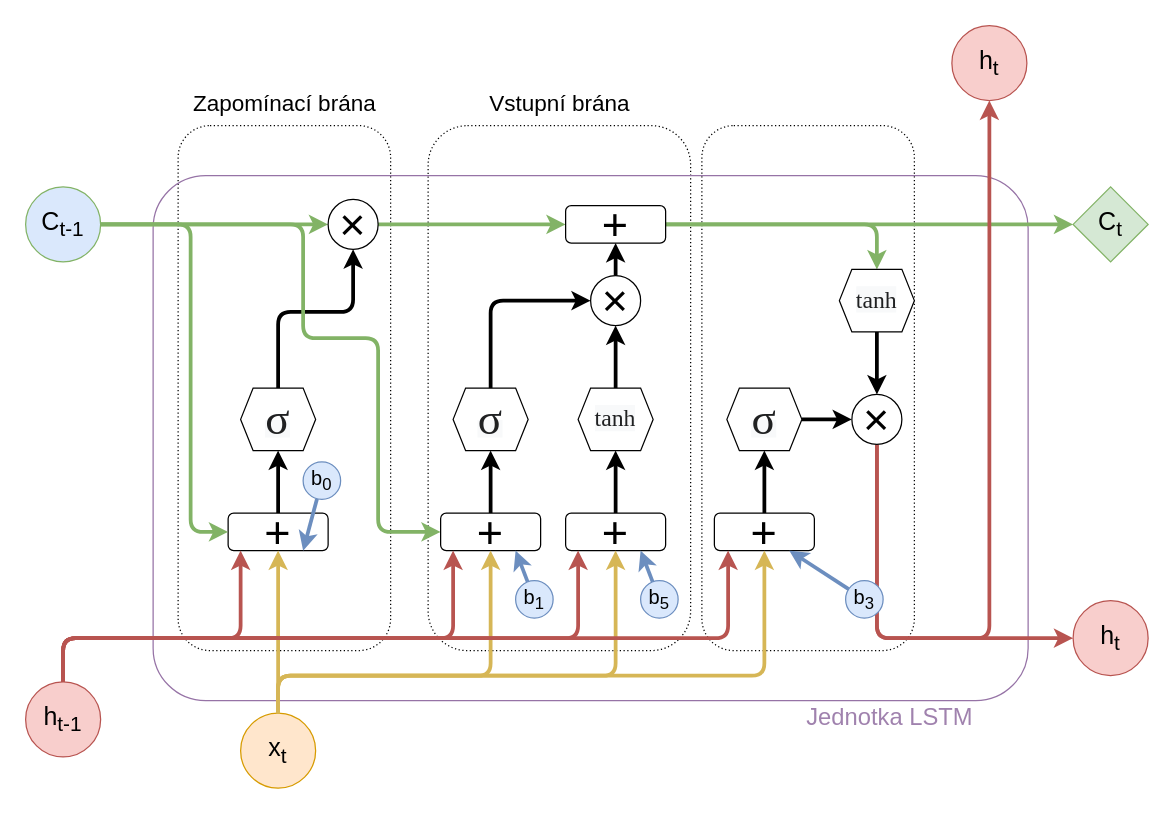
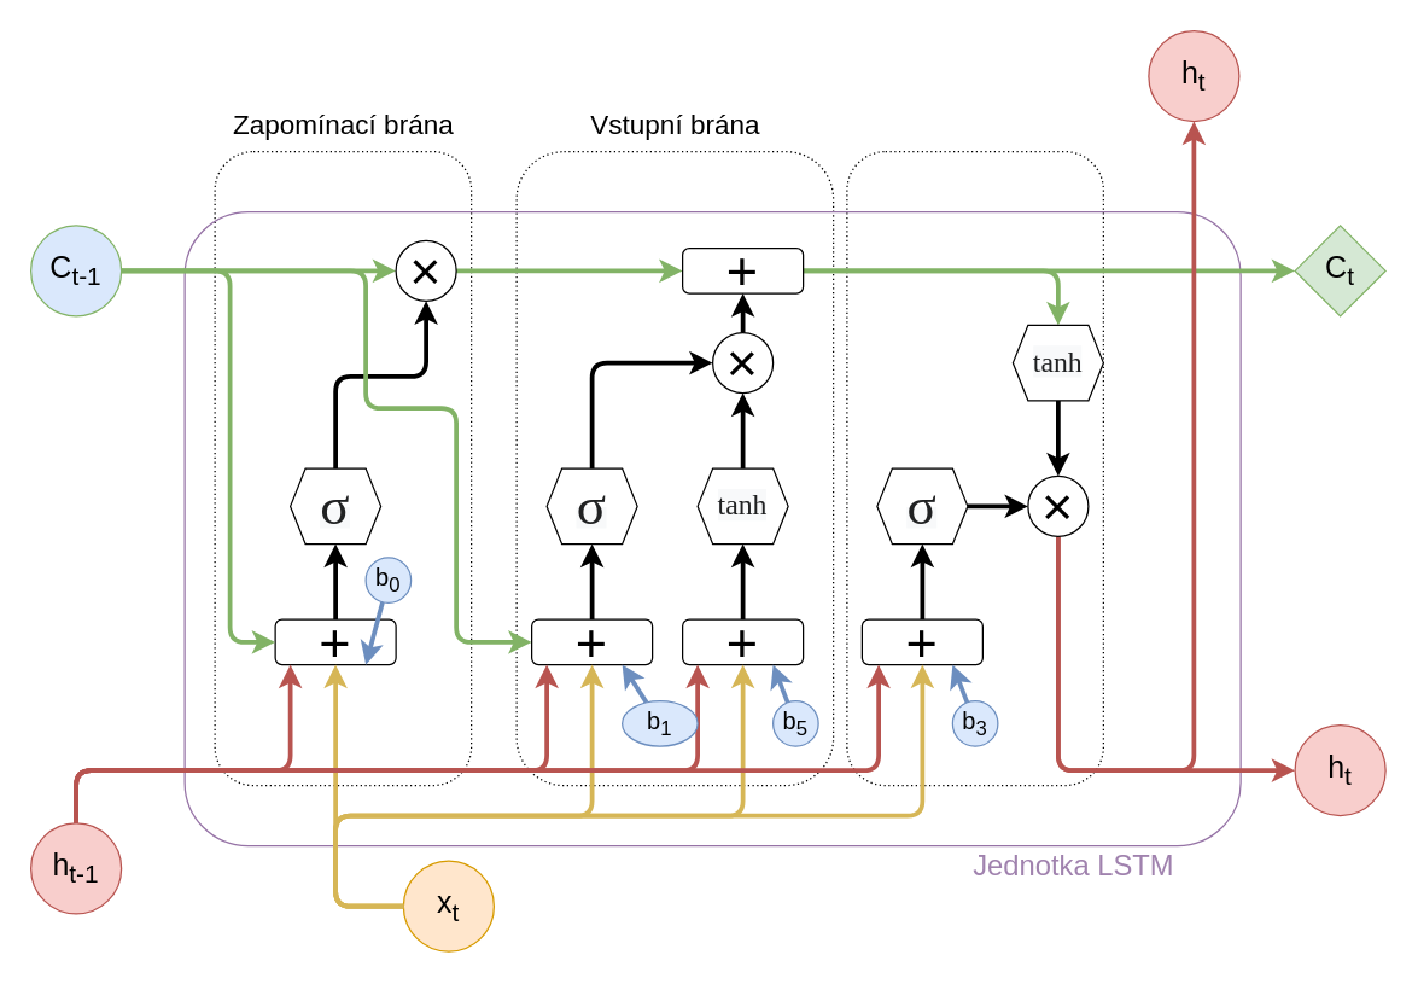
  <mxCell id="0" />
  <mxCell id="1" parent="0" />
  <mxCell id="2" value="" style="rounded=1;whiteSpace=wrap;html=1;fillColor=none;dashed=1;dashPattern=1 2;" vertex="1" parent="1"><mxGeometry x="142" y="100" width="170" height="420" as="geometry" /></mxCell>
  <mxCell id="3" value="" style="rounded=1;whiteSpace=wrap;html=1;fillColor=none;dashed=1;dashPattern=1 2;" vertex="1" parent="1"><mxGeometry x="342" y="100" width="210" height="420" as="geometry" /></mxCell>
  <mxCell id="4" value="" style="rounded=1;whiteSpace=wrap;html=1;fillColor=none;dashed=1;dashPattern=1 2;" vertex="1" parent="1"><mxGeometry x="561" y="100" width="170" height="420" as="geometry" /></mxCell>
  <mxCell id="5" value="" style="rounded=1;whiteSpace=wrap;html=1;fillColor=none;strokeColor=#9673a6;arcSize=10;" vertex="1" parent="1"><mxGeometry y="140" width="700" height="420" as="geometry" x="122" /></mxCell>
  <mxCell id="6" style="edgeStyle=orthogonalEdgeStyle;html=1;exitX=1;exitY=0.5;exitDx=0;exitDy=0;strokeWidth=3;fillColor=#d5e8d4;strokeColor=#82b366;" edge="1" parent="1" source="7" target="9"><mxGeometry relative="1" as="geometry" /></mxCell>
  <mxCell id="7" value="C&lt;sub&gt;t-1&lt;/sub&gt;" style="ellipse;whiteSpace=wrap;html=1;aspect=fixed;fontSize=20;fillColor=#dae8fc;strokeColor=#82b366;" vertex="1" parent="1"><mxGeometry x="20" y="149" width="60" height="60" as="geometry" /></mxCell>
  <mxCell id="8" style="edgeStyle=orthogonalEdgeStyle;html=1;strokeWidth=3;fillColor=#d5e8d4;strokeColor=#82b366;" edge="1" parent="1" source="9" target="14"><mxGeometry relative="1" as="geometry" /></mxCell>
  <mxCell id="9" value="&lt;font style=&quot;font-size: 36px;&quot;&gt;×&lt;/font&gt;" style="ellipse;whiteSpace=wrap;html=1;aspect=fixed;" vertex="1" parent="1"><mxGeometry x="262" y="159" width="40" height="40" as="geometry" /></mxCell>
  <mxCell id="10" style="edgeStyle=none;html=1;exitX=0.5;exitY=0;exitDx=0;exitDy=0;strokeWidth=3;" edge="1" parent="1" source="11" target="20"><mxGeometry relative="1" as="geometry" /></mxCell>
  <mxCell id="11" value="&lt;font style=&quot;font-size: 36px;&quot;&gt;+&lt;/font&gt;" style="rounded=1;whiteSpace=wrap;html=1;" vertex="1" parent="1"><mxGeometry x="182" y="410" width="80" height="30" as="geometry" /></mxCell>
  <mxCell id="12" style="edgeStyle=orthogonalEdgeStyle;html=1;strokeWidth=3;fillColor=#d5e8d4;strokeColor=#82b366;" edge="1" parent="1" source="14" target="43"><mxGeometry relative="1" as="geometry" /></mxCell>
  <mxCell id="13" style="edgeStyle=none;html=1;strokeWidth=3;fillColor=#d5e8d4;strokeColor=#82b366;" edge="1" parent="1" source="14" target="47"><mxGeometry relative="1" as="geometry" /></mxCell>
  <mxCell id="14" value="&lt;font style=&quot;font-size: 36px;&quot;&gt;+&lt;/font&gt;" style="rounded=1;whiteSpace=wrap;html=1;" vertex="1" parent="1"><mxGeometry x="452" y="164" width="80" height="30" as="geometry" /></mxCell>
  <mxCell id="15" style="edgeStyle=orthogonalEdgeStyle;html=1;strokeWidth=3;fillColor=#fff2cc;strokeColor=#d6b656;" edge="1" parent="1" source="16" target="11"><mxGeometry relative="1" as="geometry"><mxPoint x="222" y="456" as="targetPoint" /></mxGeometry></mxCell>
- <mxCell id="16" value="x&lt;sub&gt;t&lt;/sub&gt;" style="ellipse;whiteSpace=wrap;html=1;aspect=fixed;fontSize=20;fillColor=#ffe6cc;strokeColor=#d79b00;" vertex="1" parent="1"><mxGeometry x="192" y="570" width="60" height="60" as="geometry" /></mxCell>
+ <mxCell id="16" value="x&lt;sub&gt;t&lt;/sub&gt;" style="ellipse;whiteSpace=wrap;html=1;aspect=fixed;fontSize=20;fillColor=#ffe6cc;strokeColor=#d79b00;" vertex="1" parent="1"><mxGeometry x="267" y="570" width="60" height="60" as="geometry" /></mxCell>
  <mxCell id="17" value="h&lt;sub&gt;t-1&lt;/sub&gt;" style="ellipse;whiteSpace=wrap;html=1;aspect=fixed;fontSize=20;fillColor=#f8cecc;strokeColor=#b85450;" vertex="1" parent="1"><mxGeometry x="20" y="545" width="60" height="60" as="geometry" /></mxCell>
  <mxCell id="18" style="edgeStyle=orthogonalEdgeStyle;html=1;strokeWidth=3;fillColor=#f8cecc;strokeColor=#b85450;" edge="1" parent="1" source="17" target="11"><mxGeometry relative="1" as="geometry"><mxPoint x="61.732" y="506" as="sourcePoint" /><mxPoint x="192" y="456" as="targetPoint" /><Array as="points"><mxPoint x="192" y="510" /></Array></mxGeometry></mxCell>
  <mxCell id="19" style="edgeStyle=orthogonalEdgeStyle;html=1;strokeWidth=3;" edge="1" parent="1" source="20" target="9"><mxGeometry relative="1" as="geometry"><mxPoint x="222" y="279" as="sourcePoint" /><Array as="points"><mxPoint x="222" y="249" /><mxPoint x="282" y="249" /></Array></mxGeometry></mxCell>
  <mxCell id="20" value="&lt;span style=&quot;color: rgb(32, 33, 34); font-family: &amp;quot;Times New Roman&amp;quot;, serif; background-color: rgb(248, 249, 250);&quot;&gt;&lt;font style=&quot;font-size: 36px;&quot;&gt;σ&lt;/font&gt;&lt;/span&gt;" style="shape=hexagon;perimeter=hexagonPerimeter2;whiteSpace=wrap;html=1;fixedSize=1;size=10;" vertex="1" parent="1"><mxGeometry x="192" y="310" width="60" height="50" as="geometry" /></mxCell>
  <mxCell id="21" style="edgeStyle=orthogonalEdgeStyle;html=1;strokeWidth=3;fillColor=#d5e8d4;strokeColor=#82b366;" edge="1" parent="1" target="23" source="7"><mxGeometry relative="1" as="geometry"><mxPoint x="232" y="210" as="sourcePoint" /><Array as="points"><mxPoint x="242" y="179" /><mxPoint x="242" y="270" /><mxPoint x="302" y="270" /><mxPoint x="302" y="425" /></Array></mxGeometry></mxCell>
  <mxCell id="22" style="edgeStyle=none;html=1;exitX=0.5;exitY=0;exitDx=0;exitDy=0;strokeWidth=3;" edge="1" parent="1" source="23" target="27"><mxGeometry relative="1" as="geometry" /></mxCell>
  <mxCell id="23" value="&lt;font style=&quot;font-size: 36px;&quot;&gt;+&lt;/font&gt;" style="rounded=1;whiteSpace=wrap;html=1;" vertex="1" parent="1"><mxGeometry x="352" y="410" width="80" height="30" as="geometry" /></mxCell>
  <mxCell id="24" style="edgeStyle=orthogonalEdgeStyle;html=1;strokeWidth=3;fillColor=#fff2cc;strokeColor=#d6b656;" edge="1" parent="1" target="23" source="16"><mxGeometry relative="1" as="geometry"><mxPoint x="392" y="566" as="sourcePoint" /><mxPoint x="392" y="456" as="targetPoint" /><Array as="points"><mxPoint x="222" y="540" /><mxPoint x="392" y="540" /></Array></mxGeometry></mxCell>
  <mxCell id="25" style="edgeStyle=orthogonalEdgeStyle;html=1;strokeWidth=3;fillColor=#f8cecc;strokeColor=#b85450;" edge="1" parent="1" target="23" source="17"><mxGeometry relative="1" as="geometry"><mxPoint x="61.732" y="506" as="sourcePoint" /><Array as="points"><mxPoint x="362" y="510" /></Array><mxPoint x="362" y="456" as="targetPoint" /></mxGeometry></mxCell>
  <mxCell id="26" style="edgeStyle=orthogonalEdgeStyle;html=1;strokeWidth=3;" edge="1" parent="1" source="27" target="35"><mxGeometry relative="1" as="geometry"><Array as="points"><mxPoint x="392" y="240" /></Array></mxGeometry></mxCell>
  <mxCell id="27" value="&lt;span style=&quot;color: rgb(32, 33, 34); font-family: &amp;quot;Times New Roman&amp;quot;, serif; background-color: rgb(248, 249, 250);&quot;&gt;&lt;font style=&quot;font-size: 36px;&quot;&gt;σ&lt;/font&gt;&lt;/span&gt;" style="shape=hexagon;perimeter=hexagonPerimeter2;whiteSpace=wrap;html=1;fixedSize=1;size=10;" vertex="1" parent="1"><mxGeometry x="362" y="310" width="60" height="50" as="geometry" /></mxCell>
  <mxCell id="28" style="edgeStyle=none;html=1;exitX=0.5;exitY=0;exitDx=0;exitDy=0;strokeWidth=3;" edge="1" parent="1" source="29" target="33"><mxGeometry relative="1" as="geometry" /></mxCell>
  <mxCell id="29" value="&lt;font style=&quot;font-size: 36px;&quot;&gt;+&lt;/font&gt;" style="rounded=1;whiteSpace=wrap;html=1;" vertex="1" parent="1"><mxGeometry x="452" y="410" width="80" height="30" as="geometry" /></mxCell>
  <mxCell id="30" style="edgeStyle=orthogonalEdgeStyle;html=1;strokeWidth=3;fillColor=#fff2cc;strokeColor=#d6b656;" edge="1" parent="1" target="29" source="16"><mxGeometry relative="1" as="geometry"><mxPoint x="322" y="566" as="sourcePoint" /><Array as="points"><mxPoint x="222" y="540" /><mxPoint x="492" y="540" /></Array><mxPoint x="492" y="456" as="targetPoint" /></mxGeometry></mxCell>
  <mxCell id="31" style="edgeStyle=orthogonalEdgeStyle;html=1;strokeWidth=3;fillColor=#f8cecc;strokeColor=#b85450;" edge="1" parent="1" target="29" source="17"><mxGeometry relative="1" as="geometry"><mxPoint x="61.732" y="506" as="sourcePoint" /><Array as="points"><mxPoint x="462" y="510" /></Array><mxPoint x="462" y="456" as="targetPoint" /></mxGeometry></mxCell>
  <mxCell id="32" style="edgeStyle=orthogonalEdgeStyle;html=1;strokeWidth=3;" edge="1" parent="1" source="33" target="35"><mxGeometry relative="1" as="geometry" /></mxCell>
  <mxCell id="33" value="&lt;span style=&quot;color: rgb(32, 33, 34); font-family: &amp;quot;Times New Roman&amp;quot;, serif; background-color: rgb(248, 249, 250);&quot;&gt;&lt;font&gt;tanh&lt;/font&gt;&lt;/span&gt;" style="shape=hexagon;perimeter=hexagonPerimeter2;whiteSpace=wrap;html=1;fixedSize=1;size=10;fontSize=19;" vertex="1" parent="1"><mxGeometry x="462" y="310" width="60" height="50" as="geometry" /></mxCell>
  <mxCell id="34" style="edgeStyle=orthogonalEdgeStyle;html=1;strokeWidth=3;" edge="1" parent="1" source="35" target="14"><mxGeometry relative="1" as="geometry" /></mxCell>
  <mxCell id="35" value="&lt;font style=&quot;font-size: 36px;&quot;&gt;×&lt;/font&gt;" style="ellipse;whiteSpace=wrap;html=1;aspect=fixed;" vertex="1" parent="1"><mxGeometry x="472" y="220" width="40" height="40" as="geometry" /></mxCell>
  <mxCell id="36" style="edgeStyle=none;html=1;exitX=0.5;exitY=0;exitDx=0;exitDy=0;strokeWidth=3;" edge="1" parent="1" source="37" target="41"><mxGeometry relative="1" as="geometry" /></mxCell>
  <mxCell id="37" value="&lt;font style=&quot;font-size: 36px;&quot;&gt;+&lt;/font&gt;" style="rounded=1;whiteSpace=wrap;html=1;" vertex="1" parent="1"><mxGeometry x="571" y="410" width="80" height="30" as="geometry" /></mxCell>
  <mxCell id="38" style="edgeStyle=orthogonalEdgeStyle;html=1;strokeWidth=3;fillColor=#fff2cc;strokeColor=#d6b656;" edge="1" parent="1" target="37" source="16"><mxGeometry relative="1" as="geometry"><mxPoint x="482" y="566" as="sourcePoint" /><Array as="points"><mxPoint x="222" y="540" /><mxPoint x="611" y="540" /></Array><mxPoint x="602" y="456" as="targetPoint" /></mxGeometry></mxCell>
  <mxCell id="39" style="edgeStyle=orthogonalEdgeStyle;html=1;strokeWidth=3;fillColor=#f8cecc;strokeColor=#b85450;" edge="1" parent="1" target="37" source="17"><mxGeometry relative="1" as="geometry"><mxPoint x="61.732" y="506" as="sourcePoint" /><Array as="points"><mxPoint x="582" y="510" /></Array><mxPoint x="572" y="456" as="targetPoint" /></mxGeometry></mxCell>
  <mxCell id="40" style="edgeStyle=none;html=1;strokeWidth=3;" edge="1" parent="1" source="41" target="46"><mxGeometry relative="1" as="geometry" /></mxCell>
  <mxCell id="41" value="&lt;span style=&quot;color: rgb(32, 33, 34); font-family: &amp;quot;Times New Roman&amp;quot;, serif; background-color: rgb(248, 249, 250);&quot;&gt;&lt;font style=&quot;font-size: 36px;&quot;&gt;σ&lt;/font&gt;&lt;/span&gt;" style="shape=hexagon;perimeter=hexagonPerimeter2;whiteSpace=wrap;html=1;fixedSize=1;size=10;" vertex="1" parent="1"><mxGeometry x="581" y="310" width="60" height="50" as="geometry" /></mxCell>
  <mxCell id="42" style="edgeStyle=none;html=1;strokeWidth=3;" edge="1" parent="1" source="43" target="46"><mxGeometry relative="1" as="geometry" /></mxCell>
  <mxCell id="43" value="&lt;span style=&quot;color: rgb(32, 33, 34); font-family: &amp;quot;Times New Roman&amp;quot;, serif; background-color: rgb(248, 249, 250);&quot;&gt;&lt;font&gt;tanh&lt;/font&gt;&lt;/span&gt;" style="shape=hexagon;perimeter=hexagonPerimeter2;whiteSpace=wrap;html=1;fixedSize=1;size=10;fontSize=19;" vertex="1" parent="1"><mxGeometry x="671" y="215" width="60" height="50" as="geometry" /></mxCell>
  <mxCell id="44" style="edgeStyle=orthogonalEdgeStyle;html=1;strokeWidth=3;fillColor=#f8cecc;strokeColor=#b85450;" edge="1" parent="1" source="46" target="48"><mxGeometry relative="1" as="geometry"><mxPoint x="696.38" y="370" as="sourcePoint" /><mxPoint x="892.003" y="505" as="targetPoint" /><Array as="points"><mxPoint x="701" y="510" /></Array></mxGeometry></mxCell>
  <mxCell id="45" style="edgeStyle=orthogonalEdgeStyle;html=1;strokeWidth=3;fillColor=#f8cecc;strokeColor=#b85450;" edge="1" parent="1" source="46" target="49"><mxGeometry relative="1" as="geometry"><Array as="points"><mxPoint x="701" y="510" /><mxPoint x="791" y="510" /></Array></mxGeometry></mxCell>
  <mxCell id="46" value="&lt;font style=&quot;font-size: 36px;&quot;&gt;×&lt;/font&gt;" style="ellipse;whiteSpace=wrap;html=1;aspect=fixed;" vertex="1" parent="1"><mxGeometry x="681" y="315" width="40" height="40" as="geometry" /></mxCell>
  <mxCell id="47" value="C&lt;sub&gt;t&lt;/sub&gt;" style="rhombus;whiteSpace=wrap;html=1;aspect=fixed;fontSize=20;fillColor=#d5e8d4;strokeColor=#82b366;" vertex="1" parent="1"><mxGeometry x="858" y="149" width="60" height="60" as="geometry" /></mxCell>
  <mxCell id="48" value="h&lt;sub&gt;t&lt;/sub&gt;" style="ellipse;whiteSpace=wrap;html=1;aspect=fixed;fontSize=20;fillColor=#f8cecc;strokeColor=#b85450;" vertex="1" parent="1"><mxGeometry x="858" y="480" width="60" height="60" as="geometry" /></mxCell>
  <mxCell id="49" value="h&lt;sub&gt;t&lt;/sub&gt;" style="ellipse;whiteSpace=wrap;html=1;aspect=fixed;fontSize=20;fillColor=#f8cecc;strokeColor=#b85450;" vertex="1" parent="1"><mxGeometry x="761" y="20" width="60" height="60" as="geometry" /></mxCell>
  <mxCell id="50" style="edgeStyle=orthogonalEdgeStyle;html=1;strokeWidth=3;fillColor=#d5e8d4;strokeColor=#82b366;" edge="1" parent="1" source="7" target="11"><mxGeometry relative="1" as="geometry"><Array as="points"><mxPoint x="152" y="179" /><mxPoint x="152" y="425" /></Array></mxGeometry></mxCell>
  <mxCell id="51" value="Jednotka LSTM" style="text;html=1;align=center;verticalAlign=middle;resizable=0;points=[];autosize=1;strokeColor=none;fillColor=none;fontColor=light-dark(#a082ae, #ededed);fontSize=19;" vertex="1" parent="1"><mxGeometry x="631" y="554" width="160" height="40" as="geometry" /></mxCell>
  <mxCell id="52" style="edgeStyle=none;html=1;fillColor=#dae8fc;strokeColor=#6c8ebf;strokeWidth=3;entryX=0.75;entryY=1;entryDx=0;entryDy=0;" edge="1" parent="1" source="53" target="11"><mxGeometry relative="1" as="geometry"><mxPoint x="252.48" y="456.84" as="targetPoint" /></mxGeometry></mxCell>
  <mxCell id="53" value="b&lt;sub&gt;0&lt;/sub&gt;" style="ellipse;whiteSpace=wrap;html=1;aspect=fixed;fontSize=16;fillColor=#dae8fc;strokeColor=#6c8ebf;" vertex="1" parent="1"><mxGeometry x="242" y="369" width="30" height="30" as="geometry" /></mxCell>
  <mxCell id="54" style="edgeStyle=none;html=1;fillColor=#dae8fc;strokeColor=#6c8ebf;strokeWidth=3;entryX=0.75;entryY=1;entryDx=0;entryDy=0;" edge="1" parent="1" source="55" target="23"><mxGeometry relative="1" as="geometry"><mxPoint x="412" y="440" as="targetPoint" /></mxGeometry></mxCell>
- <mxCell id="55" value="b&lt;sub&gt;1&lt;/sub&gt;" style="ellipse;whiteSpace=wrap;html=1;aspect=fixed;fontSize=16;fillColor=#dae8fc;strokeColor=#6c8ebf;" vertex="1" parent="1"><mxGeometry x="412" y="464" width="30" height="30" as="geometry" /></mxCell>
+ <mxCell id="55" value="b&lt;sub&gt;1&lt;/sub&gt;" style="ellipse;whiteSpace=wrap;html=1;aspect=fixed;fontSize=16;fillColor=#dae8fc;strokeColor=#6c8ebf;" vertex="1" parent="1"><mxGeometry x="412" y="464" width="50" height="30" as="geometry" /></mxCell>
  <mxCell id="56" style="edgeStyle=none;html=1;fillColor=#dae8fc;strokeColor=#6c8ebf;strokeWidth=3;entryX=0.75;entryY=1;entryDx=0;entryDy=0;" edge="1" parent="1" source="57"><mxGeometry relative="1" as="geometry"><mxPoint x="512" y="440" as="targetPoint" /></mxGeometry></mxCell>
  <mxCell id="57" value="b&lt;sub&gt;5&lt;/sub&gt;" style="ellipse;whiteSpace=wrap;html=1;aspect=fixed;fontSize=16;fillColor=#dae8fc;strokeColor=#6c8ebf;" vertex="1" parent="1"><mxGeometry x="512" y="464" width="30" height="30" as="geometry" /></mxCell>
  <mxCell id="58" style="edgeStyle=none;html=1;fillColor=#dae8fc;strokeColor=#6c8ebf;strokeWidth=3;entryX=0.75;entryY=1;entryDx=0;entryDy=0;" edge="1" parent="1" source="59"><mxGeometry relative="1" as="geometry"><mxPoint x="631" y="440" as="targetPoint" /></mxGeometry></mxCell>
- <mxCell id="59" value="b&lt;sub&gt;3&lt;/sub&gt;" style="ellipse;whiteSpace=wrap;html=1;aspect=fixed;fontSize=16;fillColor=#dae8fc;strokeColor=#6c8ebf;" vertex="1" parent="1"><mxGeometry x="676" y="464" width="30" height="30" as="geometry" /></mxCell>
+ <mxCell id="59" value="b&lt;sub&gt;3&lt;/sub&gt;" style="ellipse;whiteSpace=wrap;html=1;aspect=fixed;fontSize=16;fillColor=#dae8fc;strokeColor=#6c8ebf;" vertex="1" parent="1"><mxGeometry x="631" y="464" width="30" height="30" as="geometry" /></mxCell>
  <mxCell id="60" value="Zapomínací brána" style="text;html=1;align=center;verticalAlign=middle;resizable=0;points=[];autosize=1;strokeColor=none;fillColor=none;fontSize=18;" vertex="1" parent="1"><mxGeometry x="142" y="63" width="170" height="40" as="geometry" /></mxCell>
  <mxCell id="61" value="Vstupní brána" style="text;html=1;align=center;verticalAlign=middle;resizable=0;points=[];autosize=1;strokeColor=none;fillColor=none;fontSize=18;" vertex="1" parent="1"><mxGeometry x="377" y="63" width="140" height="40" as="geometry" /></mxCell>
